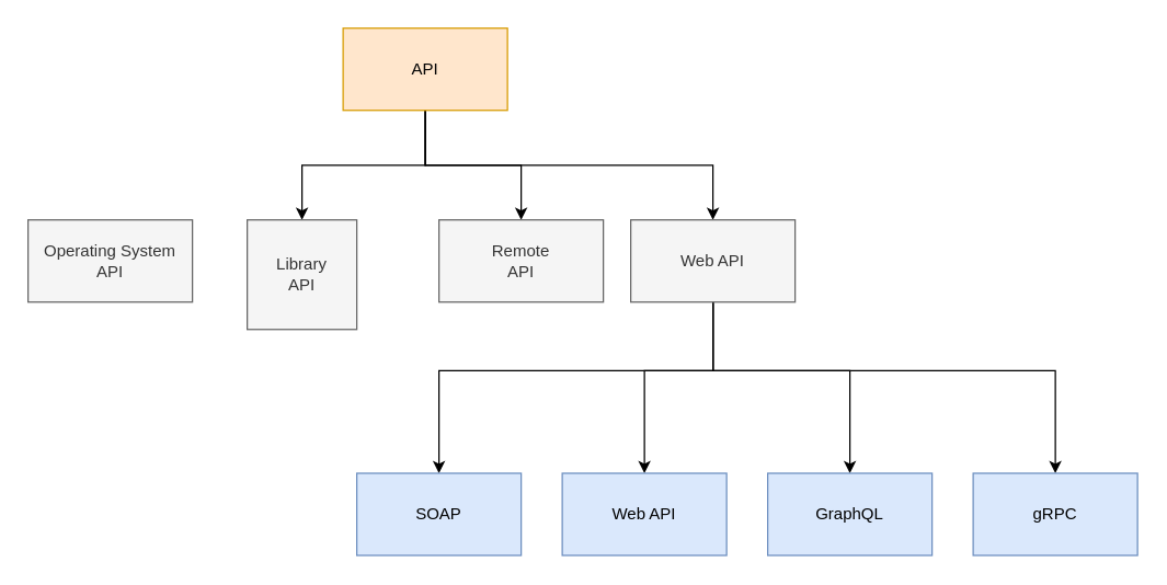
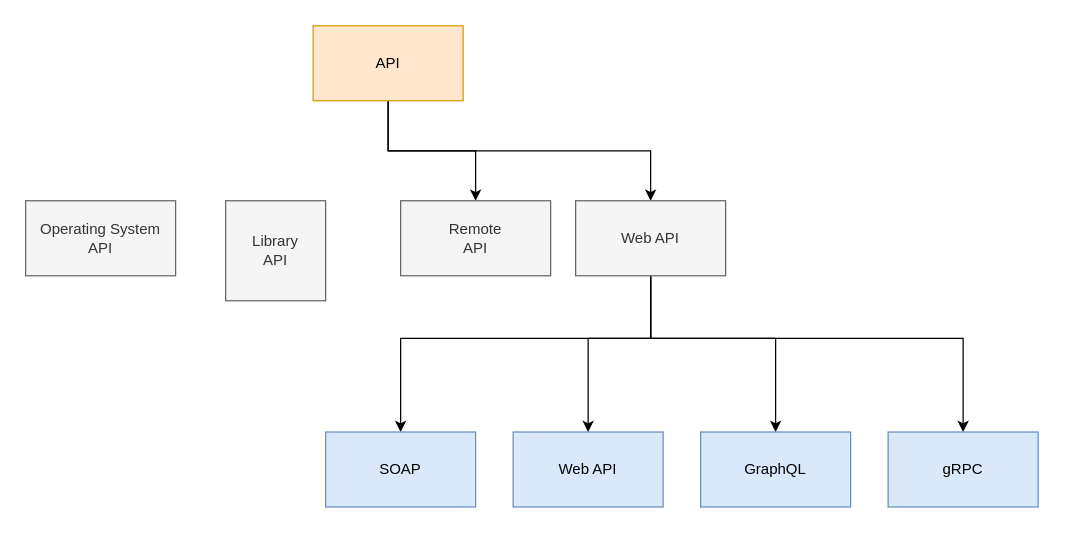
  <mxCell id="0" />
  <mxCell id="1" parent="0" />
  <mxCell id="2" value="" style="edgeStyle=orthogonalEdgeStyle;rounded=0;orthogonalLoop=1;jettySize=auto;html=1;" edge="1" parent="1" source="5" target="10"><mxGeometry relative="1" as="geometry"><Array as="points"><mxPoint x="310" y="120" /><mxPoint x="520" y="120" /></Array></mxGeometry></mxCell>
- <mxCell id="3" value="" style="edgeStyle=orthogonalEdgeStyle;rounded=0;orthogonalLoop=1;jettySize=auto;html=1;" edge="1" parent="1" source="5" target="12"><mxGeometry relative="1" as="geometry" /></mxCell>
  <mxCell id="4" value="" style="edgeStyle=orthogonalEdgeStyle;rounded=0;orthogonalLoop=1;jettySize=auto;html=1;" edge="1" parent="1" source="5" target="13"><mxGeometry relative="1" as="geometry" /></mxCell>
  <mxCell id="5" value="API" style="rounded=0;whiteSpace=wrap;html=1;fillColor=#ffe6cc;strokeColor=#d79b00;" vertex="1" parent="1"><mxGeometry x="250" y="20" width="120" height="60" as="geometry" /></mxCell>
  <mxCell id="6" value="" style="edgeStyle=orthogonalEdgeStyle;rounded=0;orthogonalLoop=1;jettySize=auto;html=1;" edge="1" parent="1" source="10" target="14"><mxGeometry relative="1" as="geometry"><Array as="points"><mxPoint x="520" y="270" /><mxPoint x="320" y="270" /></Array></mxGeometry></mxCell>
  <mxCell id="7" value="" style="edgeStyle=orthogonalEdgeStyle;rounded=0;orthogonalLoop=1;jettySize=auto;html=1;" edge="1" parent="1" source="10" target="15"><mxGeometry relative="1" as="geometry"><Array as="points"><mxPoint x="520" y="270" /><mxPoint x="770" y="270" /></Array></mxGeometry></mxCell>
  <mxCell id="8" value="" style="edgeStyle=orthogonalEdgeStyle;rounded=0;orthogonalLoop=1;jettySize=auto;html=1;" edge="1" parent="1" source="10" target="16"><mxGeometry relative="1" as="geometry"><Array as="points"><mxPoint x="520" y="270" /><mxPoint x="470" y="270" /></Array></mxGeometry></mxCell>
  <mxCell id="9" value="" style="edgeStyle=orthogonalEdgeStyle;rounded=0;orthogonalLoop=1;jettySize=auto;html=1;" edge="1" parent="1" source="10" target="17"><mxGeometry relative="1" as="geometry"><Array as="points"><mxPoint x="520" y="270" /><mxPoint x="620" y="270" /></Array></mxGeometry></mxCell>
  <mxCell id="10" value="Web API" style="rounded=0;whiteSpace=wrap;html=1;fillColor=#f5f5f5;fontColor=#333333;strokeColor=#666666;" vertex="1" parent="1"><mxGeometry x="460" y="160" width="120" height="60" as="geometry" /></mxCell>
  <mxCell id="11" value="Operating System&lt;br&gt;API" style="rounded=0;whiteSpace=wrap;html=1;fillColor=#f5f5f5;fontColor=#333333;strokeColor=#666666;" vertex="1" parent="1"><mxGeometry x="20" y="160" width="120" height="60" as="geometry" /></mxCell>
  <mxCell id="12" value="Library &lt;br&gt;API" style="rounded=0;whiteSpace=wrap;html=1;fillColor=#f5f5f5;fontColor=#333333;strokeColor=#666666;" vertex="1" parent="1"><mxGeometry x="180" y="160" width="80" height="80" as="geometry" /></mxCell>
  <mxCell id="13" value="Remote&lt;br&gt;API" style="rounded=0;whiteSpace=wrap;html=1;fillColor=#f5f5f5;fontColor=#333333;strokeColor=#666666;" vertex="1" parent="1"><mxGeometry x="320" y="160" width="120" height="60" as="geometry" /></mxCell>
  <mxCell id="14" value="SOAP" style="rounded=0;whiteSpace=wrap;html=1;fillColor=#dae8fc;strokeColor=#6c8ebf;" vertex="1" parent="1"><mxGeometry x="260" y="345" width="120" height="60" as="geometry" /></mxCell>
  <mxCell id="15" value="gRPC" style="rounded=0;whiteSpace=wrap;html=1;fillColor=#dae8fc;strokeColor=#6c8ebf;" vertex="1" parent="1"><mxGeometry x="710" y="345" width="120" height="60" as="geometry" /></mxCell>
  <mxCell id="16" value="&lt;span&gt;Web API&lt;/span&gt;" style="rounded=0;whiteSpace=wrap;html=1;fillColor=#dae8fc;strokeColor=#6c8ebf;" vertex="1" parent="1"><mxGeometry x="410" y="345" width="120" height="60" as="geometry" /></mxCell>
  <mxCell id="17" value="GraphQL" style="rounded=0;whiteSpace=wrap;html=1;fillColor=#dae8fc;strokeColor=#6c8ebf;" vertex="1" parent="1"><mxGeometry x="560" y="345" width="120" height="60" as="geometry" /></mxCell>
